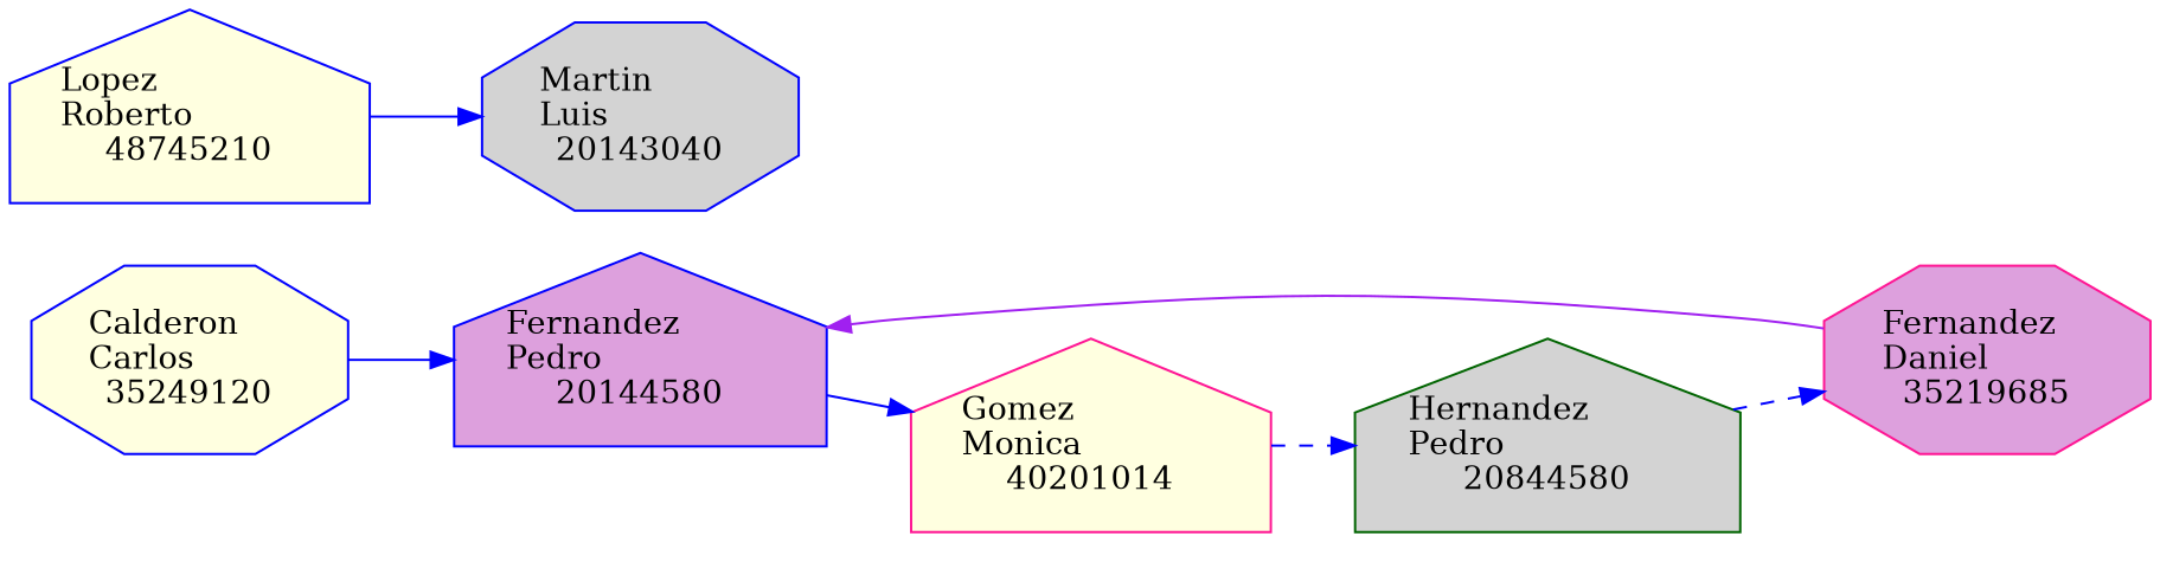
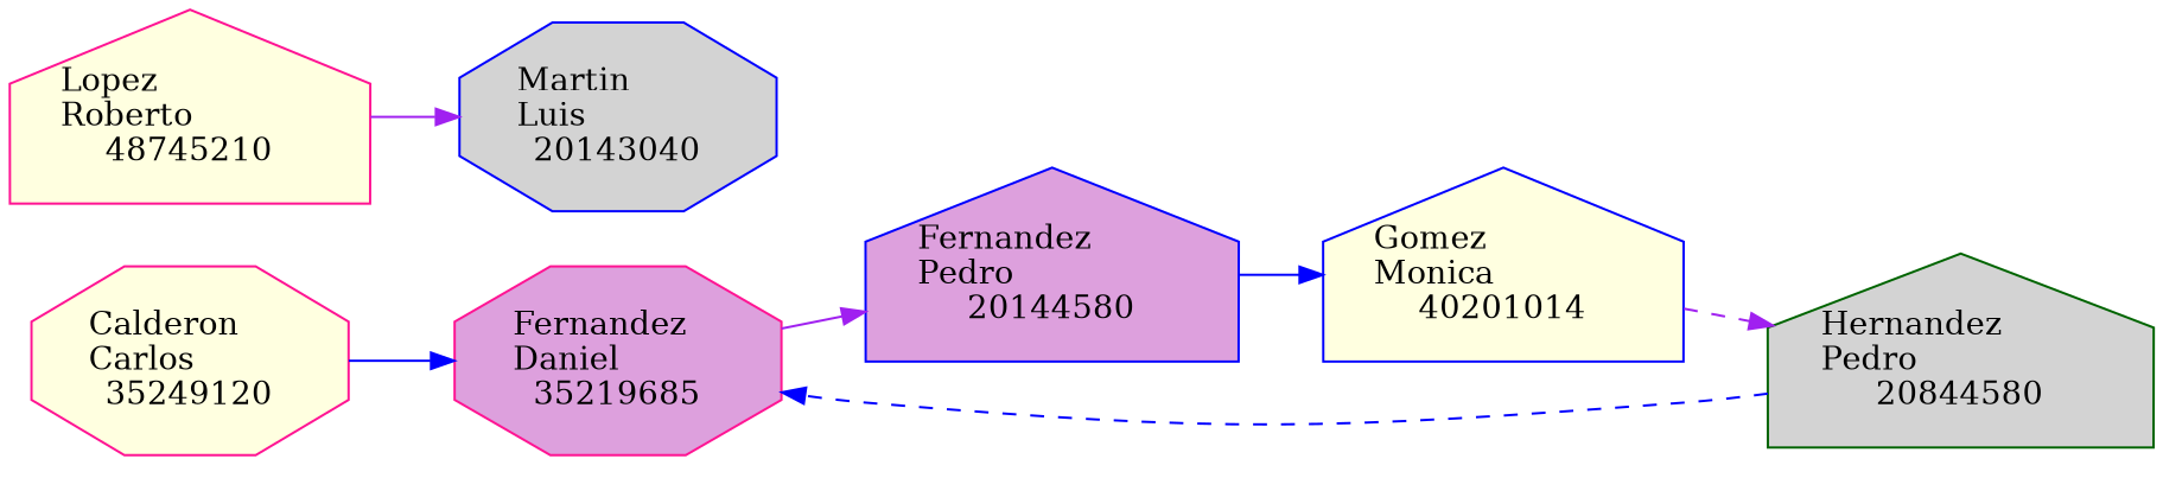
  digraph {
    rankdir=LR
    node [color=blue fillcolor=lightyellow shape=house style=filled]
    edge [color=blue style=solid]
-   n1 [label="Calderon\lCarlos\l35249120" shape=octagon]
+   n1 [color=deeppink label="Calderon\lCarlos\l35249120" shape=octagon]
    n2 [color=deeppink fillcolor=plum label="Fernandez\lDaniel\l35219685" shape=octagon]
    n3 [fillcolor=plum label="Fernandez\lPedro\l20144580"]
-   n4 [color=deeppink label="Gomez\lMonica\l40201014"]
+   n4 [label="Gomez\lMonica\l40201014"]
    n5 [color=darkgreen fillcolor=lightgrey label="Hernandez\lPedro\l20844580"]
-   n6 [label="Lopez\lRoberto\l48745210"]
+   n6 [color=deeppink label="Lopez\lRoberto\l48745210"]
    n7 [fillcolor=lightgrey label="Martin\lLuis\l20143040" shape=octagon]
-   n1 -> n3
+   n1 -> n2
    n2 -> n3 [color=purple]
    n3 -> n4
-   n4 -> n5 [style=dashed]
+   n4 -> n5 [color=purple style=dashed]
    n5 -> n2 [style=dashed]
-   n6 -> n7
+   n6 -> n7 [color=purple]
  }
